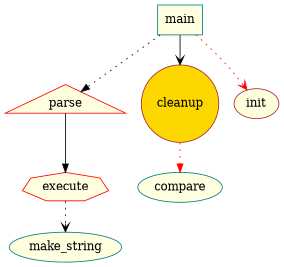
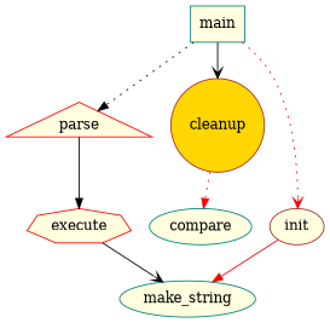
  digraph {
    node [color=teal fillcolor=lightyellow style=filled]
    edge [arrowhead=normal style=dotted]
    main [shape=box]
    parse [color=red shape=triangle]
    cleanup [color=brown fillcolor=gold shape=circle]
    init [color=brown]
    execute [color=red shape=polygon sides=7]
    compare
    make_string
    main -> parse
    main -> cleanup [arrowhead=vee style=solid]
    main -> init [arrowhead=vee color=red]
    parse -> execute [style=solid]
    cleanup -> compare [color=red]
-   execute -> make_string [arrowhead=vee]
+   init -> make_string [color=red style=solid]
+   execute -> make_string [arrowhead=vee style=solid]
  }
